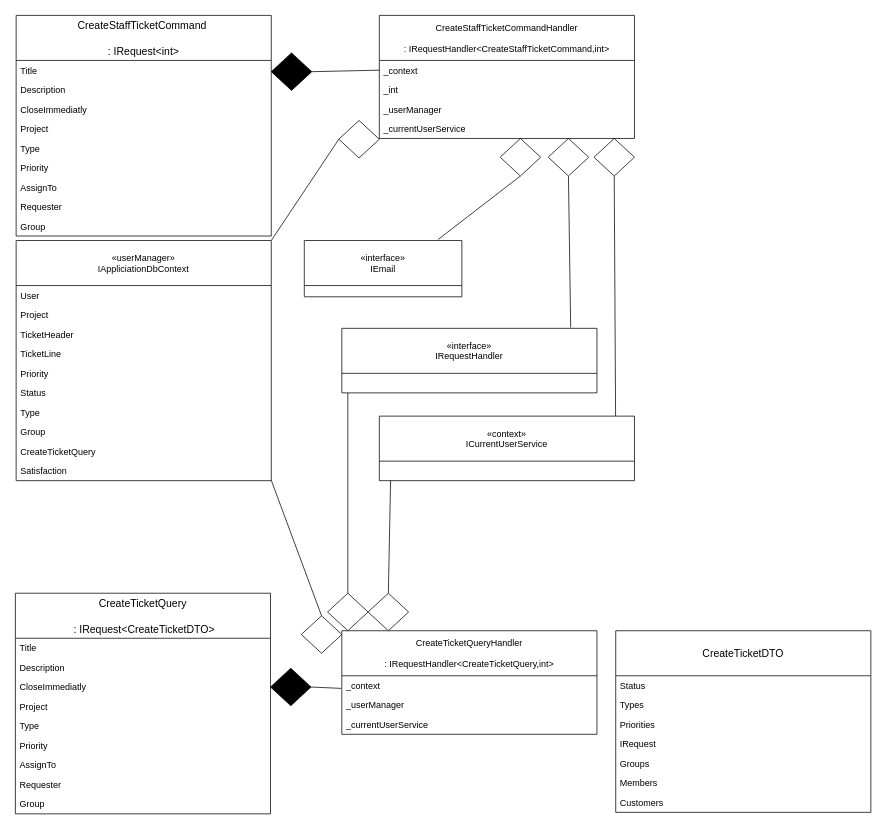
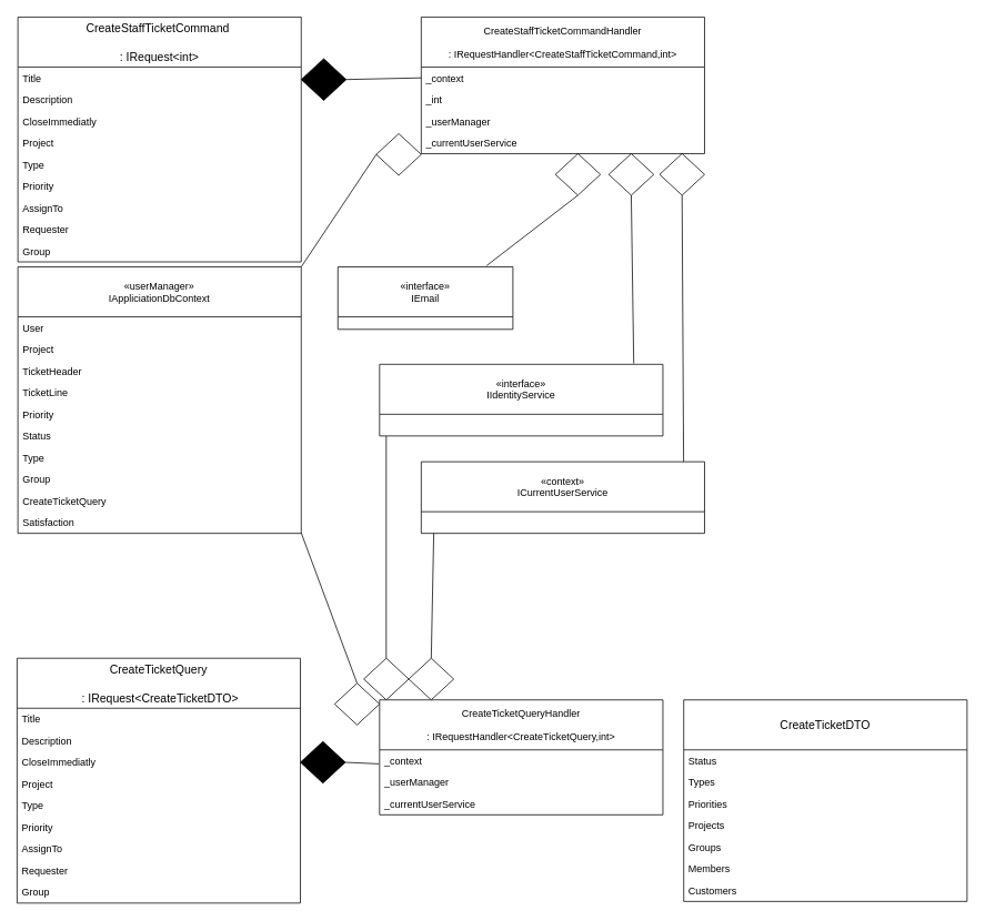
  <mxCell id="0" />
  <mxCell id="1" parent="0" />
  <mxCell id="2" value="" style="endArrow=none;html=1;entryX=0;entryY=0.5;entryDx=0;entryDy=0;exitX=1;exitY=0.5;exitDx=0;exitDy=0;exitPerimeter=0;" parent="1" source="3" target="55" edge="1"><mxGeometry width="50" height="50" relative="1" as="geometry"><mxPoint x="415" y="93" as="sourcePoint" /><mxPoint x="545" y="350" as="targetPoint" /></mxGeometry></mxCell>
  <mxCell id="3" value="" style="strokeWidth=1;html=1;shape=mxgraph.flowchart.decision;whiteSpace=wrap;fillColor=#000000;" parent="1" vertex="1"><mxGeometry x="361" y="70" width="54" height="50" as="geometry" /></mxCell>
  <mxCell id="4" value="" style="endArrow=none;html=1;entryX=1;entryY=0;entryDx=0;entryDy=0;exitX=0;exitY=0.5;exitDx=0;exitDy=0;exitPerimeter=0;" parent="1" source="5" target="13" edge="1"><mxGeometry width="50" height="50" relative="1" as="geometry"><mxPoint x="415" y="193" as="sourcePoint" /><mxPoint x="351" y="410" as="targetPoint" /></mxGeometry></mxCell>
  <mxCell id="5" value="" style="strokeWidth=1;html=1;shape=mxgraph.flowchart.decision;whiteSpace=wrap;" parent="1" vertex="1"><mxGeometry x="451" y="160" width="54" height="50" as="geometry" /></mxCell>
  <mxCell id="6" value="" style="endArrow=none;html=1;entryX=0.85;entryY=-0.02;entryDx=0;entryDy=0;exitX=0.5;exitY=1;exitDx=0;exitDy=0;exitPerimeter=0;entryPerimeter=0;" parent="1" source="7" target="35" edge="1"><mxGeometry width="50" height="50" relative="1" as="geometry"><mxPoint x="579" y="227" as="sourcePoint" /><mxPoint x="899" y="344" as="targetPoint" /></mxGeometry></mxCell>
  <mxCell id="7" value="" style="strokeWidth=1;html=1;shape=mxgraph.flowchart.decision;whiteSpace=wrap;" parent="1" vertex="1"><mxGeometry x="666" y="184" width="54" height="50" as="geometry" /></mxCell>
  <mxCell id="8" value="" style="endArrow=none;html=1;exitX=0.5;exitY=1;exitDx=0;exitDy=0;exitPerimeter=0;" parent="1" source="9" edge="1"><mxGeometry width="50" height="50" relative="1" as="geometry"><mxPoint x="633" y="227" as="sourcePoint" /><mxPoint x="760" y="436" as="targetPoint" /></mxGeometry></mxCell>
  <mxCell id="9" value="" style="strokeWidth=1;html=1;shape=mxgraph.flowchart.decision;whiteSpace=wrap;" parent="1" vertex="1"><mxGeometry x="730" y="184" width="54" height="50" as="geometry" /></mxCell>
  <mxCell id="10" value="" style="strokeWidth=1;html=1;shape=mxgraph.flowchart.decision;whiteSpace=wrap;" parent="1" vertex="1"><mxGeometry x="791" y="184" width="54" height="50" as="geometry" /></mxCell>
  <mxCell id="11" value="" style="endArrow=none;html=1;entryX=0.926;entryY=-0.002;entryDx=0;entryDy=0;exitX=0.5;exitY=1;exitDx=0;exitDy=0;exitPerimeter=0;entryPerimeter=0;" parent="1" source="10" target="12" edge="1"><mxGeometry width="50" height="50" relative="1" as="geometry"><mxPoint x="657" y="226" as="sourcePoint" /><mxPoint x="859" y="543" as="targetPoint" /></mxGeometry></mxCell>
  <mxCell id="12" value="«context»&#10;ICurrentUserService" style="swimlane;fontStyle=0;childLayout=stackLayout;horizontal=1;startSize=60;fillColor=none;horizontalStack=0;resizeParent=1;resizeParentMax=0;resizeLast=0;collapsible=1;marginBottom=0;" parent="1" vertex="1"><mxGeometry x="505" y="554" width="340" height="86" as="geometry" /></mxCell>
  <mxCell id="13" value="«userManager»&#10;IAppliciationDbContext" style="swimlane;fontStyle=0;childLayout=stackLayout;horizontal=1;startSize=60;fillColor=none;horizontalStack=0;resizeParent=1;resizeParentMax=0;resizeLast=0;collapsible=1;marginBottom=0;" parent="1" vertex="1"><mxGeometry x="21" y="320" width="340" height="320" as="geometry" /></mxCell>
  <mxCell id="14" value="User" style="text;strokeColor=none;fillColor=none;align=left;verticalAlign=top;spacingLeft=4;spacingRight=4;overflow=hidden;rotatable=0;points=[[0,0.5],[1,0.5]];portConstraint=eastwest;" parent="13" vertex="1"><mxGeometry y="60" width="340" height="26" as="geometry" /></mxCell>
  <mxCell id="15" value="Project" style="text;strokeColor=none;fillColor=none;align=left;verticalAlign=top;spacingLeft=4;spacingRight=4;overflow=hidden;rotatable=0;points=[[0,0.5],[1,0.5]];portConstraint=eastwest;" parent="13" vertex="1"><mxGeometry y="86" width="340" height="26" as="geometry" /></mxCell>
  <mxCell id="16" value="TicketHeader" style="text;strokeColor=none;fillColor=none;align=left;verticalAlign=top;spacingLeft=4;spacingRight=4;overflow=hidden;rotatable=0;points=[[0,0.5],[1,0.5]];portConstraint=eastwest;" parent="13" vertex="1"><mxGeometry y="112" width="340" height="26" as="geometry" /></mxCell>
  <mxCell id="17" value="TicketLine" style="text;strokeColor=none;fillColor=none;align=left;verticalAlign=top;spacingLeft=4;spacingRight=4;overflow=hidden;rotatable=0;points=[[0,0.5],[1,0.5]];portConstraint=eastwest;" parent="13" vertex="1"><mxGeometry y="138" width="340" height="26" as="geometry" /></mxCell>
  <mxCell id="18" value="Priority" style="text;strokeColor=none;fillColor=none;align=left;verticalAlign=top;spacingLeft=4;spacingRight=4;overflow=hidden;rotatable=0;points=[[0,0.5],[1,0.5]];portConstraint=eastwest;" parent="13" vertex="1"><mxGeometry y="164" width="340" height="26" as="geometry" /></mxCell>
  <mxCell id="19" value="Status" style="text;strokeColor=none;fillColor=none;align=left;verticalAlign=top;spacingLeft=4;spacingRight=4;overflow=hidden;rotatable=0;points=[[0,0.5],[1,0.5]];portConstraint=eastwest;" parent="13" vertex="1"><mxGeometry y="190" width="340" height="26" as="geometry" /></mxCell>
  <mxCell id="20" value="Type" style="text;strokeColor=none;fillColor=none;align=left;verticalAlign=top;spacingLeft=4;spacingRight=4;overflow=hidden;rotatable=0;points=[[0,0.5],[1,0.5]];portConstraint=eastwest;" parent="13" vertex="1"><mxGeometry y="216" width="340" height="26" as="geometry" /></mxCell>
  <mxCell id="21" value="Group" style="text;strokeColor=none;fillColor=none;align=left;verticalAlign=top;spacingLeft=4;spacingRight=4;overflow=hidden;rotatable=0;points=[[0,0.5],[1,0.5]];portConstraint=eastwest;" parent="13" vertex="1"><mxGeometry y="242" width="340" height="26" as="geometry" /></mxCell>
  <mxCell id="22" value="CreateTicketQuery" style="text;strokeColor=none;fillColor=none;align=left;verticalAlign=top;spacingLeft=4;spacingRight=4;overflow=hidden;rotatable=0;points=[[0,0.5],[1,0.5]];portConstraint=eastwest;" parent="13" vertex="1"><mxGeometry y="268" width="340" height="26" as="geometry" /></mxCell>
  <mxCell id="23" value="Satisfaction" style="text;strokeColor=none;fillColor=none;align=left;verticalAlign=top;spacingLeft=4;spacingRight=4;overflow=hidden;rotatable=0;points=[[0,0.5],[1,0.5]];portConstraint=eastwest;" parent="13" vertex="1"><mxGeometry y="294" width="340" height="26" as="geometry" /></mxCell>
  <mxCell id="24" value="CreateStaffTicketCommand &#10;&#10;: IRequest&lt;int&gt;" style="swimlane;fontStyle=0;childLayout=stackLayout;horizontal=1;startSize=60;horizontalStack=0;resizeParent=1;resizeParentMax=0;resizeLast=0;collapsible=1;marginBottom=0;align=center;fontSize=14;" parent="1" vertex="1"><mxGeometry x="21" y="20" width="340" height="294" as="geometry" /></mxCell>
  <mxCell id="25" value="Title" style="text;strokeColor=none;fillColor=none;align=left;verticalAlign=top;spacingLeft=4;spacingRight=4;overflow=hidden;rotatable=0;points=[[0,0.5],[1,0.5]];portConstraint=eastwest;" parent="24" vertex="1"><mxGeometry y="60" width="340" height="26" as="geometry" /></mxCell>
  <mxCell id="26" value="Description" style="text;strokeColor=none;fillColor=none;align=left;verticalAlign=top;spacingLeft=4;spacingRight=4;overflow=hidden;rotatable=0;points=[[0,0.5],[1,0.5]];portConstraint=eastwest;" parent="24" vertex="1"><mxGeometry y="86" width="340" height="26" as="geometry" /></mxCell>
  <mxCell id="27" value="CloseImmediatly" style="text;strokeColor=none;fillColor=none;align=left;verticalAlign=top;spacingLeft=4;spacingRight=4;overflow=hidden;rotatable=0;points=[[0,0.5],[1,0.5]];portConstraint=eastwest;" parent="24" vertex="1"><mxGeometry y="112" width="340" height="26" as="geometry" /></mxCell>
  <mxCell id="28" value="Project" style="text;strokeColor=none;fillColor=none;align=left;verticalAlign=top;spacingLeft=4;spacingRight=4;overflow=hidden;rotatable=0;points=[[0,0.5],[1,0.5]];portConstraint=eastwest;" parent="24" vertex="1"><mxGeometry y="138" width="340" height="26" as="geometry" /></mxCell>
  <mxCell id="29" value="Type" style="text;strokeColor=none;fillColor=none;align=left;verticalAlign=top;spacingLeft=4;spacingRight=4;overflow=hidden;rotatable=0;points=[[0,0.5],[1,0.5]];portConstraint=eastwest;" parent="24" vertex="1"><mxGeometry y="164" width="340" height="26" as="geometry" /></mxCell>
  <mxCell id="30" value="Priority" style="text;strokeColor=none;fillColor=none;align=left;verticalAlign=top;spacingLeft=4;spacingRight=4;overflow=hidden;rotatable=0;points=[[0,0.5],[1,0.5]];portConstraint=eastwest;" parent="24" vertex="1"><mxGeometry y="190" width="340" height="26" as="geometry" /></mxCell>
  <mxCell id="31" value="AssignTo" style="text;strokeColor=none;fillColor=none;align=left;verticalAlign=top;spacingLeft=4;spacingRight=4;overflow=hidden;rotatable=0;points=[[0,0.5],[1,0.5]];portConstraint=eastwest;" parent="24" vertex="1"><mxGeometry y="216" width="340" height="26" as="geometry" /></mxCell>
  <mxCell id="32" value="Requester" style="text;strokeColor=none;fillColor=none;align=left;verticalAlign=top;spacingLeft=4;spacingRight=4;overflow=hidden;rotatable=0;points=[[0,0.5],[1,0.5]];portConstraint=eastwest;" parent="24" vertex="1"><mxGeometry y="242" width="340" height="26" as="geometry" /></mxCell>
  <mxCell id="33" value="Group" style="text;strokeColor=none;fillColor=none;align=left;verticalAlign=top;spacingLeft=4;spacingRight=4;overflow=hidden;rotatable=0;points=[[0,0.5],[1,0.5]];portConstraint=eastwest;" parent="24" vertex="1"><mxGeometry y="268" width="340" height="26" as="geometry" /></mxCell>
- <mxCell id="34" value="«interface»&#10;IRequestHandler" style="swimlane;fontStyle=0;childLayout=stackLayout;horizontal=1;startSize=60;fillColor=none;horizontalStack=0;resizeParent=1;resizeParentMax=0;resizeLast=0;collapsible=1;marginBottom=0;" parent="1" vertex="1"><mxGeometry x="455" y="437" width="340" height="86" as="geometry" /></mxCell>
+ <mxCell id="34" value="«interface»&#10;IIdentityService" style="swimlane;fontStyle=0;childLayout=stackLayout;horizontal=1;startSize=60;fillColor=none;horizontalStack=0;resizeParent=1;resizeParentMax=0;resizeLast=0;collapsible=1;marginBottom=0;" parent="1" vertex="1"><mxGeometry x="455" y="437" width="340" height="86" as="geometry" /></mxCell>
  <mxCell id="35" value="«interface»&#10;IEmail" style="swimlane;fontStyle=0;childLayout=stackLayout;horizontal=1;startSize=60;fillColor=none;horizontalStack=0;resizeParent=1;resizeParentMax=0;resizeLast=0;collapsible=1;marginBottom=0;" parent="1" vertex="1"><mxGeometry x="405" y="320" width="210" height="75" as="geometry" /></mxCell>
  <mxCell id="36" value="" style="endArrow=none;html=1;entryX=-0.003;entryY=0.646;entryDx=0;entryDy=0;exitX=1;exitY=0.5;exitDx=0;exitDy=0;exitPerimeter=0;entryPerimeter=0;" parent="1" source="37" target="49" edge="1"><mxGeometry width="50" height="50" relative="1" as="geometry"><mxPoint x="416" y="693" as="sourcePoint" /><mxPoint x="506" y="693" as="targetPoint" /></mxGeometry></mxCell>
  <mxCell id="37" value="" style="strokeWidth=1;html=1;shape=mxgraph.flowchart.decision;whiteSpace=wrap;fillColor=#000000;" parent="1" vertex="1"><mxGeometry x="360" y="890" width="54" height="50" as="geometry" /></mxCell>
  <mxCell id="38" value="CreateTicketQuery&#10;&#10; : IRequest&lt;CreateTicketDTO&gt;" style="swimlane;fontStyle=0;childLayout=stackLayout;horizontal=1;startSize=60;horizontalStack=0;resizeParent=1;resizeParentMax=0;resizeLast=0;collapsible=1;marginBottom=0;align=center;fontSize=14;" parent="1" vertex="1"><mxGeometry y="790" width="340" height="294" as="geometry" x="20" /></mxCell>
  <mxCell id="39" value="Title" style="text;strokeColor=none;fillColor=none;align=left;verticalAlign=top;spacingLeft=4;spacingRight=4;overflow=hidden;rotatable=0;points=[[0,0.5],[1,0.5]];portConstraint=eastwest;" parent="38" vertex="1"><mxGeometry y="60" width="340" height="26" as="geometry" /></mxCell>
  <mxCell id="40" value="Description" style="text;strokeColor=none;fillColor=none;align=left;verticalAlign=top;spacingLeft=4;spacingRight=4;overflow=hidden;rotatable=0;points=[[0,0.5],[1,0.5]];portConstraint=eastwest;" parent="38" vertex="1"><mxGeometry y="86" width="340" height="26" as="geometry" /></mxCell>
  <mxCell id="41" value="CloseImmediatly" style="text;strokeColor=none;fillColor=none;align=left;verticalAlign=top;spacingLeft=4;spacingRight=4;overflow=hidden;rotatable=0;points=[[0,0.5],[1,0.5]];portConstraint=eastwest;" parent="38" vertex="1"><mxGeometry y="112" width="340" height="26" as="geometry" /></mxCell>
  <mxCell id="42" value="Project" style="text;strokeColor=none;fillColor=none;align=left;verticalAlign=top;spacingLeft=4;spacingRight=4;overflow=hidden;rotatable=0;points=[[0,0.5],[1,0.5]];portConstraint=eastwest;" parent="38" vertex="1"><mxGeometry y="138" width="340" height="26" as="geometry" /></mxCell>
  <mxCell id="43" value="Type" style="text;strokeColor=none;fillColor=none;align=left;verticalAlign=top;spacingLeft=4;spacingRight=4;overflow=hidden;rotatable=0;points=[[0,0.5],[1,0.5]];portConstraint=eastwest;" parent="38" vertex="1"><mxGeometry y="164" width="340" height="26" as="geometry" /></mxCell>
  <mxCell id="44" value="Priority" style="text;strokeColor=none;fillColor=none;align=left;verticalAlign=top;spacingLeft=4;spacingRight=4;overflow=hidden;rotatable=0;points=[[0,0.5],[1,0.5]];portConstraint=eastwest;" parent="38" vertex="1"><mxGeometry y="190" width="340" height="26" as="geometry" /></mxCell>
  <mxCell id="45" value="AssignTo" style="text;strokeColor=none;fillColor=none;align=left;verticalAlign=top;spacingLeft=4;spacingRight=4;overflow=hidden;rotatable=0;points=[[0,0.5],[1,0.5]];portConstraint=eastwest;" parent="38" vertex="1"><mxGeometry y="216" width="340" height="26" as="geometry" /></mxCell>
  <mxCell id="46" value="Requester" style="text;strokeColor=none;fillColor=none;align=left;verticalAlign=top;spacingLeft=4;spacingRight=4;overflow=hidden;rotatable=0;points=[[0,0.5],[1,0.5]];portConstraint=eastwest;" parent="38" vertex="1"><mxGeometry y="242" width="340" height="26" as="geometry" /></mxCell>
  <mxCell id="47" value="Group" style="text;strokeColor=none;fillColor=none;align=left;verticalAlign=top;spacingLeft=4;spacingRight=4;overflow=hidden;rotatable=0;points=[[0,0.5],[1,0.5]];portConstraint=eastwest;" parent="38" vertex="1"><mxGeometry y="268" width="340" height="26" as="geometry" /></mxCell>
  <mxCell id="48" value="CreateTicketQueryHandler&#10;&#10;: IRequestHandler&lt;CreateTicketQuery,int&gt;" style="swimlane;fontStyle=0;childLayout=stackLayout;horizontal=1;startSize=60;fillColor=none;horizontalStack=0;resizeParent=1;resizeParentMax=0;resizeLast=0;collapsible=1;marginBottom=0;" parent="1" vertex="1"><mxGeometry x="455" y="840" width="340" height="138" as="geometry" /></mxCell>
  <mxCell id="49" value="_context" style="text;strokeColor=none;fillColor=none;align=left;verticalAlign=top;spacingLeft=4;spacingRight=4;overflow=hidden;rotatable=0;points=[[0,0.5],[1,0.5]];portConstraint=eastwest;" parent="48" vertex="1"><mxGeometry y="60" width="340" height="26" as="geometry" /></mxCell>
  <mxCell id="50" value="_userManager" style="text;strokeColor=none;fillColor=none;align=left;verticalAlign=top;spacingLeft=4;spacingRight=4;overflow=hidden;rotatable=0;points=[[0,0.5],[1,0.5]];portConstraint=eastwest;" parent="48" vertex="1"><mxGeometry y="86" width="340" height="26" as="geometry" /></mxCell>
  <mxCell id="51" value="_currentUserService" style="text;strokeColor=none;fillColor=none;align=left;verticalAlign=top;spacingLeft=4;spacingRight=4;overflow=hidden;rotatable=0;points=[[0,0.5],[1,0.5]];portConstraint=eastwest;" parent="48" vertex="1"><mxGeometry y="112" width="340" height="26" as="geometry" /></mxCell>
  <mxCell id="52" value="" style="strokeWidth=1;html=1;shape=mxgraph.flowchart.decision;whiteSpace=wrap;" parent="1" vertex="1"><mxGeometry x="436" y="790" width="54" height="50" as="geometry" /></mxCell>
  <mxCell id="53" value="" style="endArrow=none;html=1;exitX=0.5;exitY=0;exitDx=0;exitDy=0;exitPerimeter=0;" parent="1" source="52" edge="1"><mxGeometry width="50" height="50" relative="1" as="geometry"><mxPoint x="476" y="847" as="sourcePoint" /><mxPoint x="463" y="523" as="targetPoint" /></mxGeometry></mxCell>
  <mxCell id="54" value="CreateStaffTicketCommandHandler&#10;&#10;: IRequestHandler&lt;CreateStaffTicketCommand,int&gt;" style="swimlane;fontStyle=0;childLayout=stackLayout;horizontal=1;startSize=60;fillColor=none;horizontalStack=0;resizeParent=1;resizeParentMax=0;resizeLast=0;collapsible=1;marginBottom=0;" parent="1" vertex="1"><mxGeometry x="505" y="20" width="340" height="164" as="geometry" /></mxCell>
  <mxCell id="55" value="_context" style="text;strokeColor=none;fillColor=none;align=left;verticalAlign=top;spacingLeft=4;spacingRight=4;overflow=hidden;rotatable=0;points=[[0,0.5],[1,0.5]];portConstraint=eastwest;" parent="54" vertex="1"><mxGeometry y="60" width="340" height="26" as="geometry" /></mxCell>
  <mxCell id="56" value="_int" style="text;strokeColor=none;fillColor=none;align=left;verticalAlign=top;spacingLeft=4;spacingRight=4;overflow=hidden;rotatable=0;points=[[0,0.5],[1,0.5]];portConstraint=eastwest;" parent="54" vertex="1"><mxGeometry y="86" width="340" height="26" as="geometry" /></mxCell>
  <mxCell id="57" value="_userManager" style="text;strokeColor=none;fillColor=none;align=left;verticalAlign=top;spacingLeft=4;spacingRight=4;overflow=hidden;rotatable=0;points=[[0,0.5],[1,0.5]];portConstraint=eastwest;" parent="54" vertex="1"><mxGeometry y="112" width="340" height="26" as="geometry" /></mxCell>
  <mxCell id="58" value="_currentUserService" style="text;strokeColor=none;fillColor=none;align=left;verticalAlign=top;spacingLeft=4;spacingRight=4;overflow=hidden;rotatable=0;points=[[0,0.5],[1,0.5]];portConstraint=eastwest;" parent="54" vertex="1"><mxGeometry y="138" width="340" height="26" as="geometry" /></mxCell>
  <mxCell id="59" value="" style="strokeWidth=1;html=1;shape=mxgraph.flowchart.decision;whiteSpace=wrap;" parent="1" vertex="1"><mxGeometry x="401" y="820" width="54" height="50" as="geometry" /></mxCell>
  <mxCell id="60" value="" style="endArrow=none;html=1;exitX=0.5;exitY=0;exitDx=0;exitDy=0;exitPerimeter=0;entryX=1;entryY=0.981;entryDx=0;entryDy=0;entryPerimeter=0;" parent="1" source="59" target="23" edge="1"><mxGeometry width="50" height="50" relative="1" as="geometry"><mxPoint x="436" y="847" as="sourcePoint" /><mxPoint x="460" y="523" as="targetPoint" /></mxGeometry></mxCell>
  <mxCell id="61" value="CreateTicketDTO" style="swimlane;fontStyle=0;childLayout=stackLayout;horizontal=1;startSize=60;horizontalStack=0;resizeParent=1;resizeParentMax=0;resizeLast=0;collapsible=1;marginBottom=0;align=center;fontSize=14;" parent="1" vertex="1"><mxGeometry x="820" y="840" width="340" height="242" as="geometry" /></mxCell>
  <mxCell id="62" value="Status" style="text;strokeColor=none;fillColor=none;align=left;verticalAlign=top;spacingLeft=4;spacingRight=4;overflow=hidden;rotatable=0;points=[[0,0.5],[1,0.5]];portConstraint=eastwest;" parent="61" vertex="1"><mxGeometry y="60" width="340" height="26" as="geometry" /></mxCell>
  <mxCell id="63" value="Types" style="text;strokeColor=none;fillColor=none;align=left;verticalAlign=top;spacingLeft=4;spacingRight=4;overflow=hidden;rotatable=0;points=[[0,0.5],[1,0.5]];portConstraint=eastwest;" parent="61" vertex="1"><mxGeometry y="86" width="340" height="26" as="geometry" /></mxCell>
  <mxCell id="64" value="Priorities" style="text;strokeColor=none;fillColor=none;align=left;verticalAlign=top;spacingLeft=4;spacingRight=4;overflow=hidden;rotatable=0;points=[[0,0.5],[1,0.5]];portConstraint=eastwest;" parent="61" vertex="1"><mxGeometry y="112" width="340" height="26" as="geometry" /></mxCell>
- <mxCell id="65" value="IRequest" style="text;strokeColor=none;fillColor=none;align=left;verticalAlign=top;spacingLeft=4;spacingRight=4;overflow=hidden;rotatable=0;points=[[0,0.5],[1,0.5]];portConstraint=eastwest;" parent="61" vertex="1"><mxGeometry y="138" width="340" height="26" as="geometry" /></mxCell>
+ <mxCell id="65" value="Projects" style="text;strokeColor=none;fillColor=none;align=left;verticalAlign=top;spacingLeft=4;spacingRight=4;overflow=hidden;rotatable=0;points=[[0,0.5],[1,0.5]];portConstraint=eastwest;" parent="61" vertex="1"><mxGeometry y="138" width="340" height="26" as="geometry" /></mxCell>
  <mxCell id="66" value="Groups" style="text;strokeColor=none;fillColor=none;align=left;verticalAlign=top;spacingLeft=4;spacingRight=4;overflow=hidden;rotatable=0;points=[[0,0.5],[1,0.5]];portConstraint=eastwest;" parent="61" vertex="1"><mxGeometry y="164" width="340" height="26" as="geometry" /></mxCell>
  <mxCell id="67" value="Members" style="text;strokeColor=none;fillColor=none;align=left;verticalAlign=top;spacingLeft=4;spacingRight=4;overflow=hidden;rotatable=0;points=[[0,0.5],[1,0.5]];portConstraint=eastwest;" parent="61" vertex="1"><mxGeometry y="190" width="340" height="26" as="geometry" /></mxCell>
  <mxCell id="68" value="Customers" style="text;strokeColor=none;fillColor=none;align=left;verticalAlign=top;spacingLeft=4;spacingRight=4;overflow=hidden;rotatable=0;points=[[0,0.5],[1,0.5]];portConstraint=eastwest;" parent="61" vertex="1"><mxGeometry y="216" width="340" height="26" as="geometry" /></mxCell>
  <mxCell id="69" value="" style="strokeWidth=1;html=1;shape=mxgraph.flowchart.decision;whiteSpace=wrap;" parent="1" vertex="1"><mxGeometry x="490" y="790" width="54" height="50" as="geometry" /></mxCell>
  <mxCell id="70" value="" style="endArrow=none;html=1;exitX=0.5;exitY=0;exitDx=0;exitDy=0;exitPerimeter=0;" parent="1" source="69" edge="1"><mxGeometry width="50" height="50" relative="1" as="geometry"><mxPoint x="530" y="847" as="sourcePoint" /><mxPoint x="520" y="640" as="targetPoint" /></mxGeometry></mxCell>
